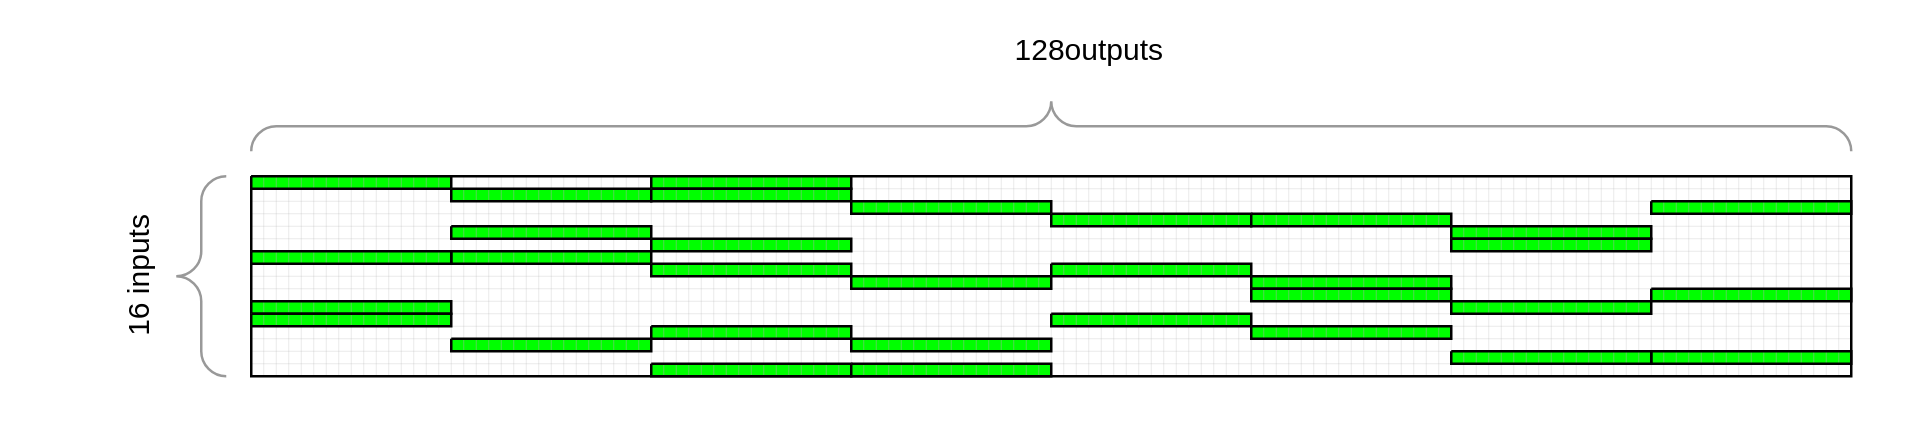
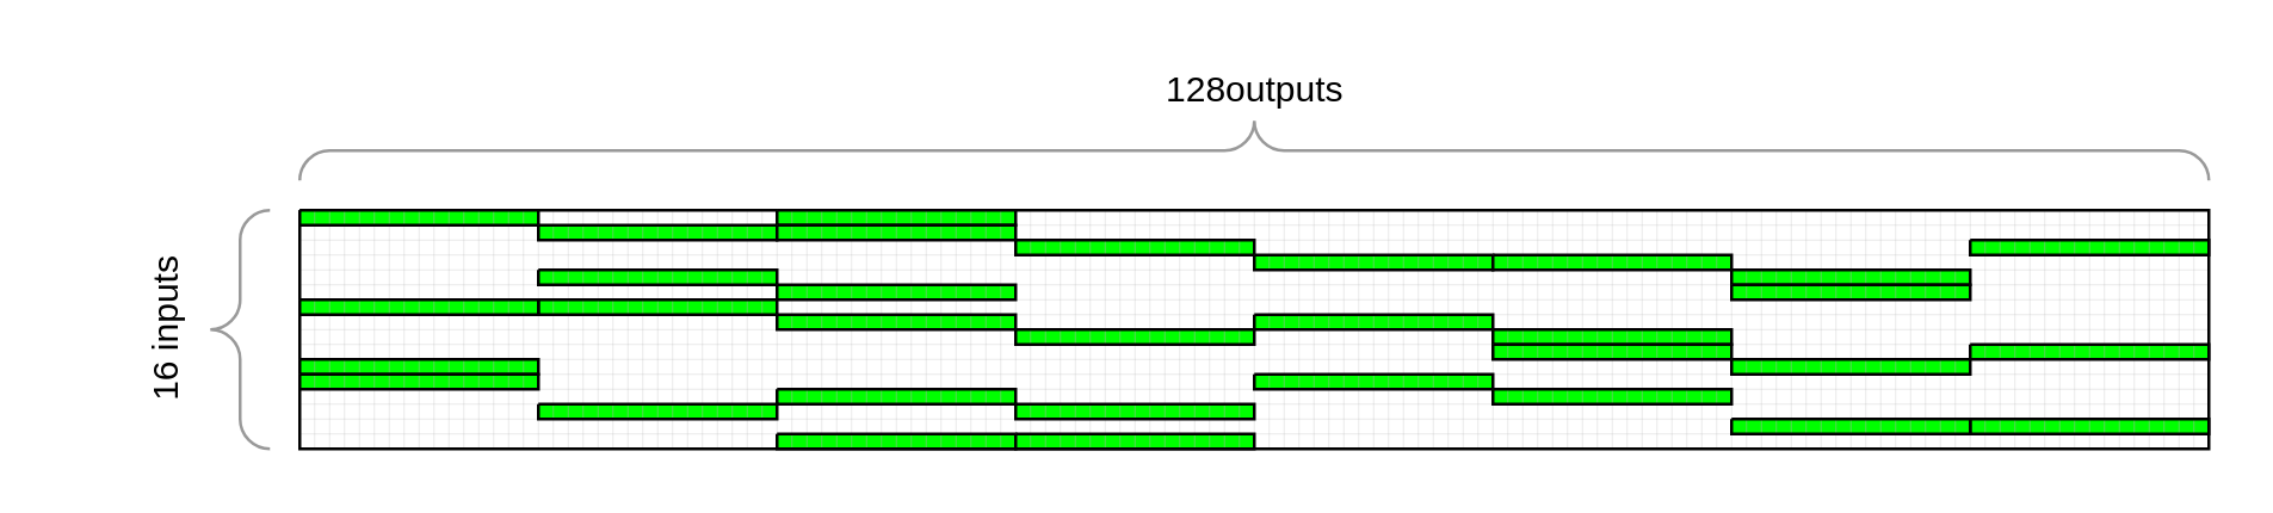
  <mxCell id="0" />
  <mxCell id="1" parent="0" />
  <mxCell id="2" value="" style="verticalLabelPosition=bottom;shadow=0;dashed=0;align=center;html=1;verticalAlign=top;strokeWidth=1;shape=mxgraph.mockup.markup.curlyBrace;strokeColor=#999999;fillColor=#FFFFFF;gradientColor=#990099;" vertex="1" parent="1"><mxGeometry x="100" y="40" width="640" height="20" as="geometry" /></mxCell>
- <mxCell id="3" value="&lt;div&gt;128outputs&lt;br&gt;&lt;/div&gt;" style="text;html=1;align=center;verticalAlign=middle;resizable=0;points=[];autosize=1;strokeColor=none;" vertex="1" parent="1"><mxGeometry x="395" y="10" width="80" height="20" as="geometry" /></mxCell>
+ <mxCell id="3" value="&lt;div&gt;128outputs&lt;br&gt;&lt;/div&gt;" style="text;html=1;align=center;verticalAlign=middle;resizable=0;points=[];autosize=1;strokeColor=none;" vertex="1" parent="1"><mxGeometry x="380" y="20" width="80" height="20" as="geometry" /></mxCell>
  <mxCell id="4" value="" style="labelPosition=right;align=left;strokeWidth=1;shape=mxgraph.mockup.markup.curlyBrace;html=1;shadow=0;dashed=0;strokeColor=#999999;direction=north;fillColor=#FFFFFF;gradientColor=#990099;" vertex="1" parent="1"><mxGeometry x="70" y="70" width="20" height="80" as="geometry" /></mxCell>
  <mxCell id="5" value="&lt;div&gt;16 inputs&lt;/div&gt;" style="text;html=1;align=center;verticalAlign=middle;resizable=0;points=[];autosize=1;strokeColor=none;rotation=-90;" vertex="1" parent="1"><mxGeometry y="100.5" width="70" height="20" as="geometry" x="20" /></mxCell>
  <mxCell id="6" value="" style="group" vertex="1" connectable="0" parent="1"><mxGeometry x="100" y="70" width="640" height="80" as="geometry" /></mxCell>
  <mxCell id="7" value="" style="verticalLabelPosition=bottom;verticalAlign=top;html=1;shape=mxgraph.basic.patternFillRect;fillStyle=grid;step=5;fillStrokeWidth=0.1;fillStrokeColor=#aaaaaa;fillColor=#FFFFFF;" vertex="1" parent="6"><mxGeometry width="640" height="80" as="geometry" /></mxCell>
  <mxCell id="8" value="" style="verticalLabelPosition=bottom;verticalAlign=top;html=1;shape=mxgraph.basic.patternFillRect;fillStyle=grid;step=5;fillStrokeWidth=0.2;fillStrokeColor=#aaaaaa;fillColor=#00FF00;" vertex="1" parent="6"><mxGeometry width="80" height="5" as="geometry" /></mxCell>
  <mxCell id="9" value="" style="verticalLabelPosition=bottom;verticalAlign=top;html=1;shape=mxgraph.basic.patternFillRect;fillStyle=grid;step=5;fillStrokeWidth=0.2;fillStrokeColor=#aaaaaa;fillColor=#00FF00;" vertex="1" parent="6"><mxGeometry x="160" width="80" height="5" as="geometry" /></mxCell>
  <mxCell id="10" value="" style="verticalLabelPosition=bottom;verticalAlign=top;html=1;shape=mxgraph.basic.patternFillRect;fillStyle=grid;step=5;fillStrokeWidth=0.2;fillStrokeColor=#aaaaaa;fillColor=#00FF00;" vertex="1" parent="6"><mxGeometry x="80" y="5" width="80" height="5" as="geometry" /></mxCell>
  <mxCell id="11" value="" style="verticalLabelPosition=bottom;verticalAlign=top;html=1;shape=mxgraph.basic.patternFillRect;fillStyle=grid;step=5;fillStrokeWidth=0.2;fillStrokeColor=#aaaaaa;fillColor=#00FF00;" vertex="1" parent="6"><mxGeometry x="160" y="5" width="80" height="5" as="geometry" /></mxCell>
  <mxCell id="12" value="" style="verticalLabelPosition=bottom;verticalAlign=top;html=1;shape=mxgraph.basic.patternFillRect;fillStyle=grid;step=5;fillStrokeWidth=0.2;fillStrokeColor=#aaaaaa;fillColor=#00FF00;" vertex="1" parent="6"><mxGeometry x="240" y="10" width="80" height="5" as="geometry" /></mxCell>
  <mxCell id="13" value="" style="verticalLabelPosition=bottom;verticalAlign=top;html=1;shape=mxgraph.basic.patternFillRect;fillStyle=grid;step=5;fillStrokeWidth=0.2;fillStrokeColor=#aaaaaa;fillColor=#00FF00;" vertex="1" parent="6"><mxGeometry x="560" y="10" width="80" height="5" as="geometry" /></mxCell>
  <mxCell id="14" value="" style="verticalLabelPosition=bottom;verticalAlign=top;html=1;shape=mxgraph.basic.patternFillRect;fillStyle=grid;step=5;fillStrokeWidth=0.2;fillStrokeColor=#aaaaaa;fillColor=#00FF00;" vertex="1" parent="6"><mxGeometry x="320" y="15" width="80" height="5" as="geometry" /></mxCell>
  <mxCell id="15" value="" style="verticalLabelPosition=bottom;verticalAlign=top;html=1;shape=mxgraph.basic.patternFillRect;fillStyle=grid;step=5;fillStrokeWidth=0.2;fillStrokeColor=#aaaaaa;fillColor=#00FF00;" vertex="1" parent="6"><mxGeometry x="400" y="15" width="80" height="5" as="geometry" /></mxCell>
  <mxCell id="16" value="" style="verticalLabelPosition=bottom;verticalAlign=top;html=1;shape=mxgraph.basic.patternFillRect;fillStyle=grid;step=5;fillStrokeWidth=0.2;fillStrokeColor=#aaaaaa;fillColor=#00FF00;" vertex="1" parent="6"><mxGeometry x="80" y="20" width="80" height="5" as="geometry" /></mxCell>
  <mxCell id="17" value="" style="verticalLabelPosition=bottom;verticalAlign=top;html=1;shape=mxgraph.basic.patternFillRect;fillStyle=grid;step=5;fillStrokeWidth=0.2;fillStrokeColor=#aaaaaa;fillColor=#00FF00;" vertex="1" parent="6"><mxGeometry x="480" y="20" width="80" height="5" as="geometry" /></mxCell>
  <mxCell id="18" value="" style="verticalLabelPosition=bottom;verticalAlign=top;html=1;shape=mxgraph.basic.patternFillRect;fillStyle=grid;step=5;fillStrokeWidth=0.2;fillStrokeColor=#aaaaaa;fillColor=#00FF00;" vertex="1" parent="6"><mxGeometry x="480" y="25" width="80" height="5" as="geometry" /></mxCell>
  <mxCell id="19" value="" style="verticalLabelPosition=bottom;verticalAlign=top;html=1;shape=mxgraph.basic.patternFillRect;fillStyle=grid;step=5;fillStrokeWidth=0.2;fillStrokeColor=#aaaaaa;fillColor=#00FF00;" vertex="1" parent="6"><mxGeometry x="160" y="25" width="80" height="5" as="geometry" /></mxCell>
  <mxCell id="20" value="" style="verticalLabelPosition=bottom;verticalAlign=top;html=1;shape=mxgraph.basic.patternFillRect;fillStyle=grid;step=5;fillStrokeWidth=0.2;fillStrokeColor=#aaaaaa;fillColor=#00FF00;" vertex="1" parent="6"><mxGeometry x="80" y="30" width="80" height="5" as="geometry" /></mxCell>
  <mxCell id="21" value="" style="verticalLabelPosition=bottom;verticalAlign=top;html=1;shape=mxgraph.basic.patternFillRect;fillStyle=grid;step=5;fillStrokeWidth=0.2;fillStrokeColor=#aaaaaa;fillColor=#00FF00;" vertex="1" parent="6"><mxGeometry y="30" width="80" height="5" as="geometry" /></mxCell>
  <mxCell id="22" value="" style="verticalLabelPosition=bottom;verticalAlign=top;html=1;shape=mxgraph.basic.patternFillRect;fillStyle=grid;step=5;fillStrokeWidth=0.2;fillStrokeColor=#aaaaaa;fillColor=#00FF00;" vertex="1" parent="6"><mxGeometry x="320" y="35" width="80" height="5" as="geometry" /></mxCell>
  <mxCell id="23" value="" style="verticalLabelPosition=bottom;verticalAlign=top;html=1;shape=mxgraph.basic.patternFillRect;fillStyle=grid;step=5;fillStrokeWidth=0.2;fillStrokeColor=#aaaaaa;fillColor=#00FF00;" vertex="1" parent="6"><mxGeometry x="160" y="35" width="80" height="5" as="geometry" /></mxCell>
  <mxCell id="24" value="" style="verticalLabelPosition=bottom;verticalAlign=top;html=1;shape=mxgraph.basic.patternFillRect;fillStyle=grid;step=5;fillStrokeWidth=0.2;fillStrokeColor=#aaaaaa;fillColor=#00FF00;" vertex="1" parent="6"><mxGeometry x="240" y="40" width="80" height="5" as="geometry" /></mxCell>
  <mxCell id="25" value="" style="verticalLabelPosition=bottom;verticalAlign=top;html=1;shape=mxgraph.basic.patternFillRect;fillStyle=grid;step=5;fillStrokeWidth=0.2;fillStrokeColor=#aaaaaa;fillColor=#00FF00;" vertex="1" parent="6"><mxGeometry x="400" y="40" width="80" height="5" as="geometry" /></mxCell>
  <mxCell id="26" value="" style="verticalLabelPosition=bottom;verticalAlign=top;html=1;shape=mxgraph.basic.patternFillRect;fillStyle=grid;step=5;fillStrokeWidth=0.2;fillStrokeColor=#aaaaaa;fillColor=#00FF00;" vertex="1" parent="6"><mxGeometry x="400" y="45" width="80" height="5" as="geometry" /></mxCell>
  <mxCell id="27" value="" style="verticalLabelPosition=bottom;verticalAlign=top;html=1;shape=mxgraph.basic.patternFillRect;fillStyle=grid;step=5;fillStrokeWidth=0.2;fillStrokeColor=#aaaaaa;fillColor=#00FF00;" vertex="1" parent="6"><mxGeometry x="560" y="45" width="80" height="5" as="geometry" /></mxCell>
  <mxCell id="28" value="" style="verticalLabelPosition=bottom;verticalAlign=top;html=1;shape=mxgraph.basic.patternFillRect;fillStyle=grid;step=5;fillStrokeWidth=0.2;fillStrokeColor=#aaaaaa;fillColor=#00FF00;" vertex="1" parent="6"><mxGeometry y="50" width="80" height="5" as="geometry" /></mxCell>
  <mxCell id="29" value="" style="verticalLabelPosition=bottom;verticalAlign=top;html=1;shape=mxgraph.basic.patternFillRect;fillStyle=grid;step=5;fillStrokeWidth=0.2;fillStrokeColor=#aaaaaa;fillColor=#00FF00;" vertex="1" parent="6"><mxGeometry x="480" y="50" width="80" height="5" as="geometry" /></mxCell>
  <mxCell id="30" value="" style="verticalLabelPosition=bottom;verticalAlign=top;html=1;shape=mxgraph.basic.patternFillRect;fillStyle=grid;step=5;fillStrokeWidth=0.2;fillStrokeColor=#aaaaaa;fillColor=#00FF00;" vertex="1" parent="6"><mxGeometry y="55" width="80" height="5" as="geometry" /></mxCell>
  <mxCell id="31" value="" style="verticalLabelPosition=bottom;verticalAlign=top;html=1;shape=mxgraph.basic.patternFillRect;fillStyle=grid;step=5;fillStrokeWidth=0.2;fillStrokeColor=#aaaaaa;fillColor=#00FF00;" vertex="1" parent="6"><mxGeometry x="320" y="55" width="80" height="5" as="geometry" /></mxCell>
  <mxCell id="32" value="" style="verticalLabelPosition=bottom;verticalAlign=top;html=1;shape=mxgraph.basic.patternFillRect;fillStyle=grid;step=5;fillStrokeWidth=0.2;fillStrokeColor=#aaaaaa;fillColor=#00FF00;" vertex="1" parent="6"><mxGeometry x="160" y="60" width="80" height="5" as="geometry" /></mxCell>
  <mxCell id="33" value="" style="verticalLabelPosition=bottom;verticalAlign=top;html=1;shape=mxgraph.basic.patternFillRect;fillStyle=grid;step=5;fillStrokeWidth=0.2;fillStrokeColor=#aaaaaa;fillColor=#00FF00;" vertex="1" parent="6"><mxGeometry x="400" y="60" width="80" height="5" as="geometry" /></mxCell>
  <mxCell id="34" value="" style="verticalLabelPosition=bottom;verticalAlign=top;html=1;shape=mxgraph.basic.patternFillRect;fillStyle=grid;step=5;fillStrokeWidth=0.2;fillStrokeColor=#aaaaaa;fillColor=#00FF00;" vertex="1" parent="6"><mxGeometry x="240" y="65" width="80" height="5" as="geometry" /></mxCell>
  <mxCell id="35" value="" style="verticalLabelPosition=bottom;verticalAlign=top;html=1;shape=mxgraph.basic.patternFillRect;fillStyle=grid;step=5;fillStrokeWidth=0.2;fillStrokeColor=#aaaaaa;fillColor=#00FF00;" vertex="1" parent="6"><mxGeometry x="80" y="65" width="80" height="5" as="geometry" /></mxCell>
  <mxCell id="36" value="" style="verticalLabelPosition=bottom;verticalAlign=top;html=1;shape=mxgraph.basic.patternFillRect;fillStyle=grid;step=5;fillStrokeWidth=0.2;fillStrokeColor=#aaaaaa;fillColor=#00FF00;" vertex="1" parent="6"><mxGeometry x="560" y="70" width="80" height="5" as="geometry" /></mxCell>
  <mxCell id="37" value="" style="verticalLabelPosition=bottom;verticalAlign=top;html=1;shape=mxgraph.basic.patternFillRect;fillStyle=grid;step=5;fillStrokeWidth=0.2;fillStrokeColor=#aaaaaa;fillColor=#00FF00;" vertex="1" parent="6"><mxGeometry x="480" y="70" width="80" height="5" as="geometry" /></mxCell>
  <mxCell id="38" value="" style="verticalLabelPosition=bottom;verticalAlign=top;html=1;shape=mxgraph.basic.patternFillRect;fillStyle=grid;step=5;fillStrokeWidth=0.2;fillStrokeColor=#aaaaaa;fillColor=#00FF00;" vertex="1" parent="6"><mxGeometry x="160" y="75" width="80" height="5" as="geometry" /></mxCell>
  <mxCell id="39" value="" style="verticalLabelPosition=bottom;verticalAlign=top;html=1;shape=mxgraph.basic.patternFillRect;fillStyle=grid;step=5;fillStrokeWidth=0.2;fillStrokeColor=#aaaaaa;fillColor=#00FF00;" vertex="1" parent="6"><mxGeometry x="240" y="75" width="80" height="5" as="geometry" /></mxCell>
